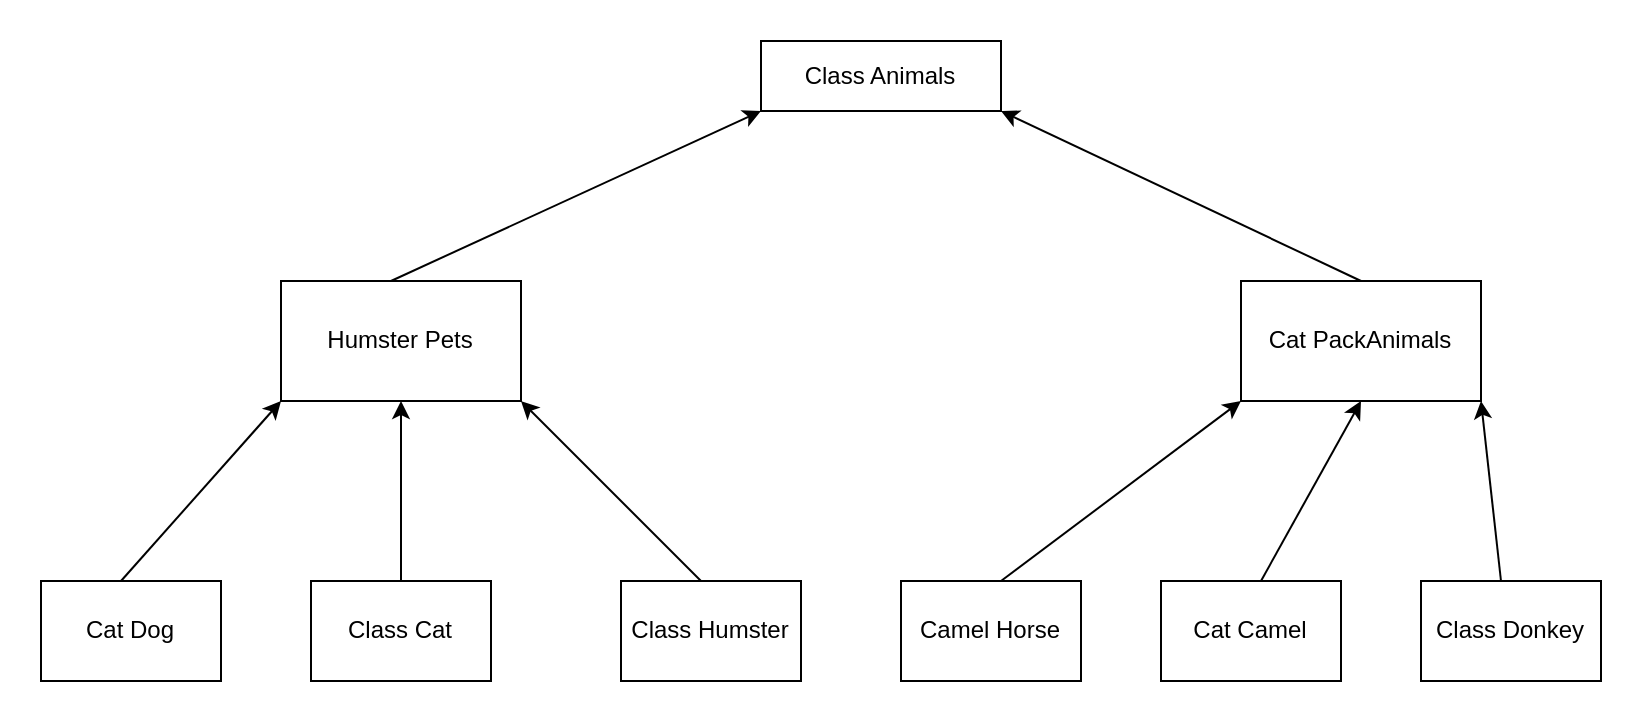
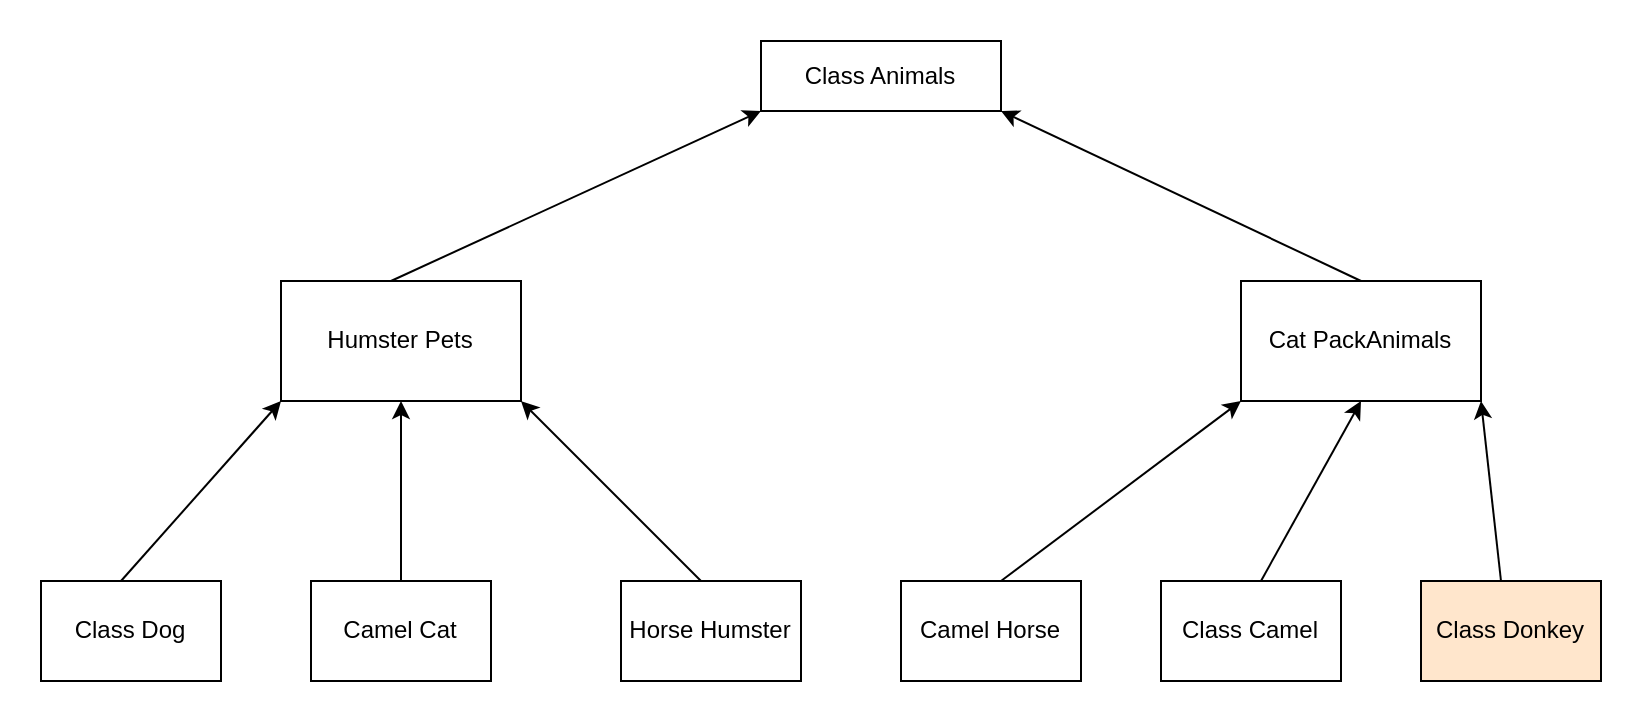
  <mxCell id="0" />
  <mxCell id="1" parent="0" />
  <mxCell id="2" value="Class Animals" style="rounded=0;whiteSpace=wrap;html=1;" vertex="1" parent="1"><mxGeometry x="380" y="20" width="120" height="35" as="geometry" /></mxCell>
  <mxCell id="3" value="Humster Pets" style="rounded=0;whiteSpace=wrap;html=1;" vertex="1" parent="1"><mxGeometry x="140" y="140" width="120" height="60" as="geometry" /></mxCell>
  <mxCell id="4" value="Cat PackAnimals" style="rounded=0;whiteSpace=wrap;html=1;" vertex="1" parent="1"><mxGeometry x="620" y="140" width="120" height="60" as="geometry" /></mxCell>
- <mxCell id="5" value="Cat Dog" style="rounded=0;whiteSpace=wrap;html=1;" vertex="1" parent="1"><mxGeometry y="290" width="90" height="50" as="geometry" x="20" /></mxCell>
- <mxCell id="6" value="Class Cat" style="rounded=0;whiteSpace=wrap;html=1;" vertex="1" parent="1"><mxGeometry x="155" y="290" width="90" height="50" as="geometry" /></mxCell>
- <mxCell id="7" value="Class Humster" style="rounded=0;whiteSpace=wrap;html=1;" vertex="1" parent="1"><mxGeometry x="310" y="290" width="90" height="50" as="geometry" /></mxCell>
+ <mxCell id="5" value="Class Dog" style="rounded=0;whiteSpace=wrap;html=1;" vertex="1" parent="1"><mxGeometry y="290" width="90" height="50" as="geometry" x="20" /></mxCell>
+ <mxCell id="6" value="Camel Cat" style="rounded=0;whiteSpace=wrap;html=1;" vertex="1" parent="1"><mxGeometry x="155" y="290" width="90" height="50" as="geometry" /></mxCell>
+ <mxCell id="7" value="Horse Humster" style="rounded=0;whiteSpace=wrap;html=1;" vertex="1" parent="1"><mxGeometry x="310" y="290" width="90" height="50" as="geometry" /></mxCell>
  <mxCell id="8" value="Camel Horse" style="rounded=0;whiteSpace=wrap;html=1;" vertex="1" parent="1"><mxGeometry x="450" y="290" width="90" height="50" as="geometry" /></mxCell>
- <mxCell id="9" value="Cat Camel" style="rounded=0;whiteSpace=wrap;html=1;" vertex="1" parent="1"><mxGeometry x="580" y="290" width="90" height="50" as="geometry" /></mxCell>
- <mxCell id="10" value="Class Donkey" style="rounded=0;whiteSpace=wrap;html=1;" vertex="1" parent="1"><mxGeometry x="710" y="290" width="90" height="50" as="geometry" /></mxCell>
+ <mxCell id="9" value="Class Camel" style="rounded=0;whiteSpace=wrap;html=1;" vertex="1" parent="1"><mxGeometry x="580" y="290" width="90" height="50" as="geometry" /></mxCell>
+ <mxCell id="10" value="Class Donkey" style="rounded=0;whiteSpace=wrap;html=1;fillColor=#ffe6cc;" vertex="1" parent="1"><mxGeometry x="710" y="290" width="90" height="50" as="geometry" /></mxCell>
  <mxCell id="11" value="" style="endArrow=classic;html=1;rounded=0;entryX=0;entryY=1;entryDx=0;entryDy=0;" edge="1" parent="1" target="3"><mxGeometry width="50" height="50" relative="1" as="geometry"><mxPoint x="60" y="290" as="sourcePoint" /><mxPoint x="110" y="240" as="targetPoint" /></mxGeometry></mxCell>
  <mxCell id="12" value="" style="endArrow=classic;html=1;rounded=0;entryX=0.5;entryY=1;entryDx=0;entryDy=0;" edge="1" parent="1" target="3"><mxGeometry width="50" height="50" relative="1" as="geometry"><mxPoint x="200" y="290" as="sourcePoint" /><mxPoint x="250" y="240" as="targetPoint" /></mxGeometry></mxCell>
  <mxCell id="13" value="" style="endArrow=classic;html=1;rounded=0;entryX=1;entryY=1;entryDx=0;entryDy=0;" edge="1" parent="1" target="3"><mxGeometry width="50" height="50" relative="1" as="geometry"><mxPoint x="350" y="290" as="sourcePoint" /><mxPoint x="400" y="240" as="targetPoint" /></mxGeometry></mxCell>
  <mxCell id="14" value="" style="endArrow=classic;html=1;rounded=0;entryX=0;entryY=1;entryDx=0;entryDy=0;" edge="1" parent="1" target="4"><mxGeometry width="50" height="50" relative="1" as="geometry"><mxPoint x="500" y="290" as="sourcePoint" /><mxPoint x="550" y="240" as="targetPoint" /></mxGeometry></mxCell>
  <mxCell id="15" value="" style="endArrow=classic;html=1;rounded=0;entryX=0.5;entryY=1;entryDx=0;entryDy=0;" edge="1" parent="1" target="4"><mxGeometry width="50" height="50" relative="1" as="geometry"><mxPoint x="630" y="290" as="sourcePoint" /><mxPoint x="680" y="240" as="targetPoint" /></mxGeometry></mxCell>
  <mxCell id="16" value="" style="endArrow=classic;html=1;rounded=0;entryX=1;entryY=1;entryDx=0;entryDy=0;" edge="1" parent="1" target="4"><mxGeometry width="50" height="50" relative="1" as="geometry"><mxPoint x="750" y="290" as="sourcePoint" /><mxPoint x="800" y="240" as="targetPoint" /></mxGeometry></mxCell>
  <mxCell id="17" value="" style="endArrow=classic;html=1;rounded=0;entryX=0;entryY=1;entryDx=0;entryDy=0;" edge="1" parent="1" target="2"><mxGeometry width="50" height="50" relative="1" as="geometry"><mxPoint x="195" y="140" as="sourcePoint" /><mxPoint x="245" y="90" as="targetPoint" /></mxGeometry></mxCell>
  <mxCell id="18" value="" style="endArrow=classic;html=1;rounded=0;entryX=1;entryY=1;entryDx=0;entryDy=0;" edge="1" parent="1" target="2"><mxGeometry width="50" height="50" relative="1" as="geometry"><mxPoint x="680" y="140" as="sourcePoint" /><mxPoint x="865" y="80" as="targetPoint" /></mxGeometry></mxCell>
